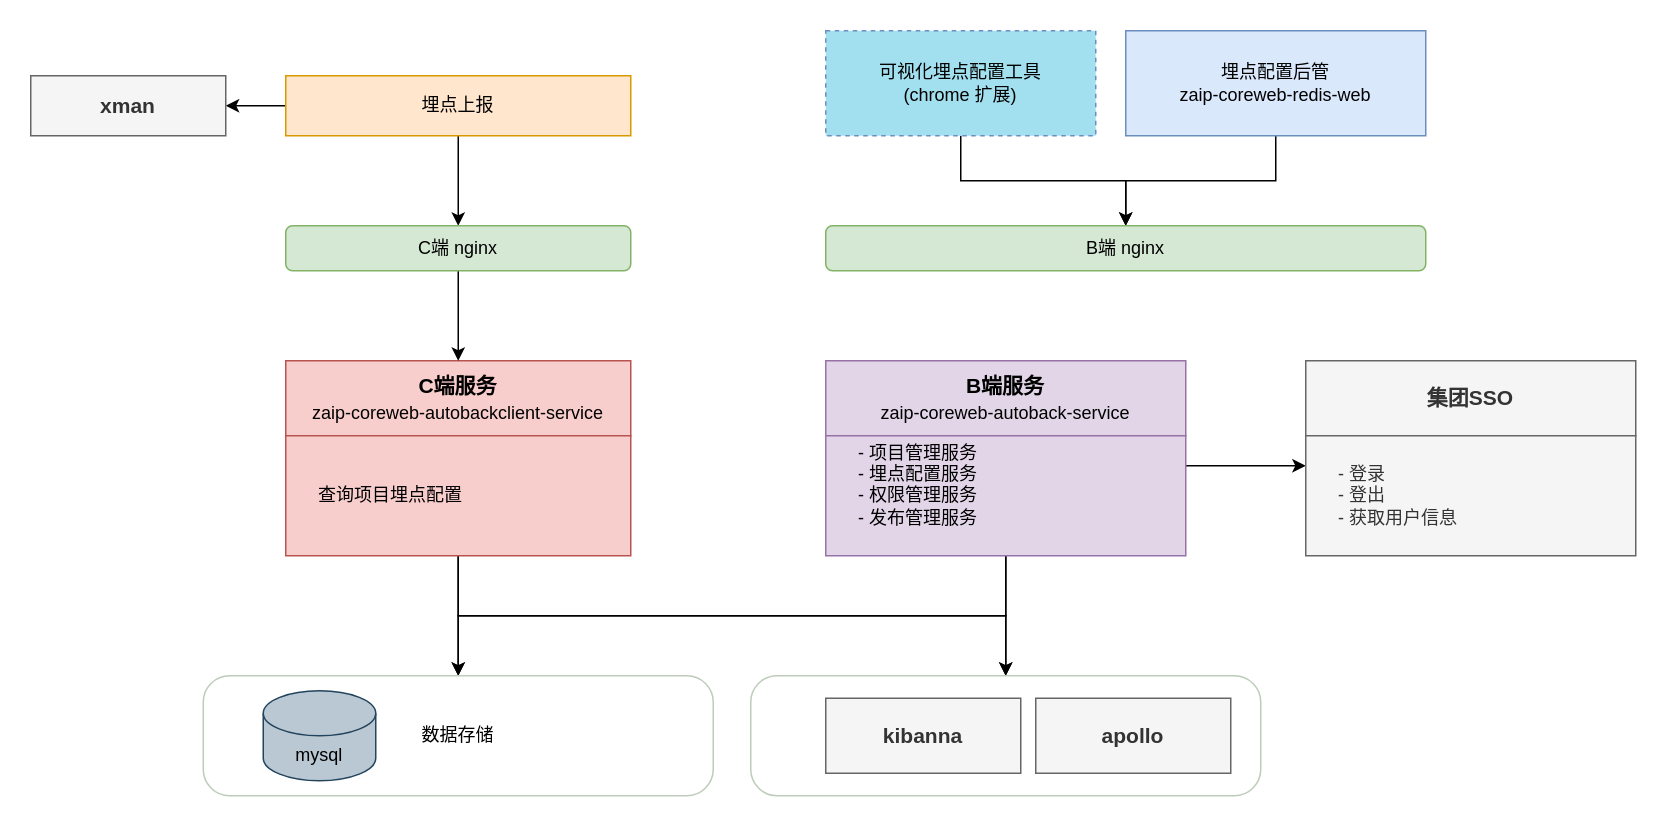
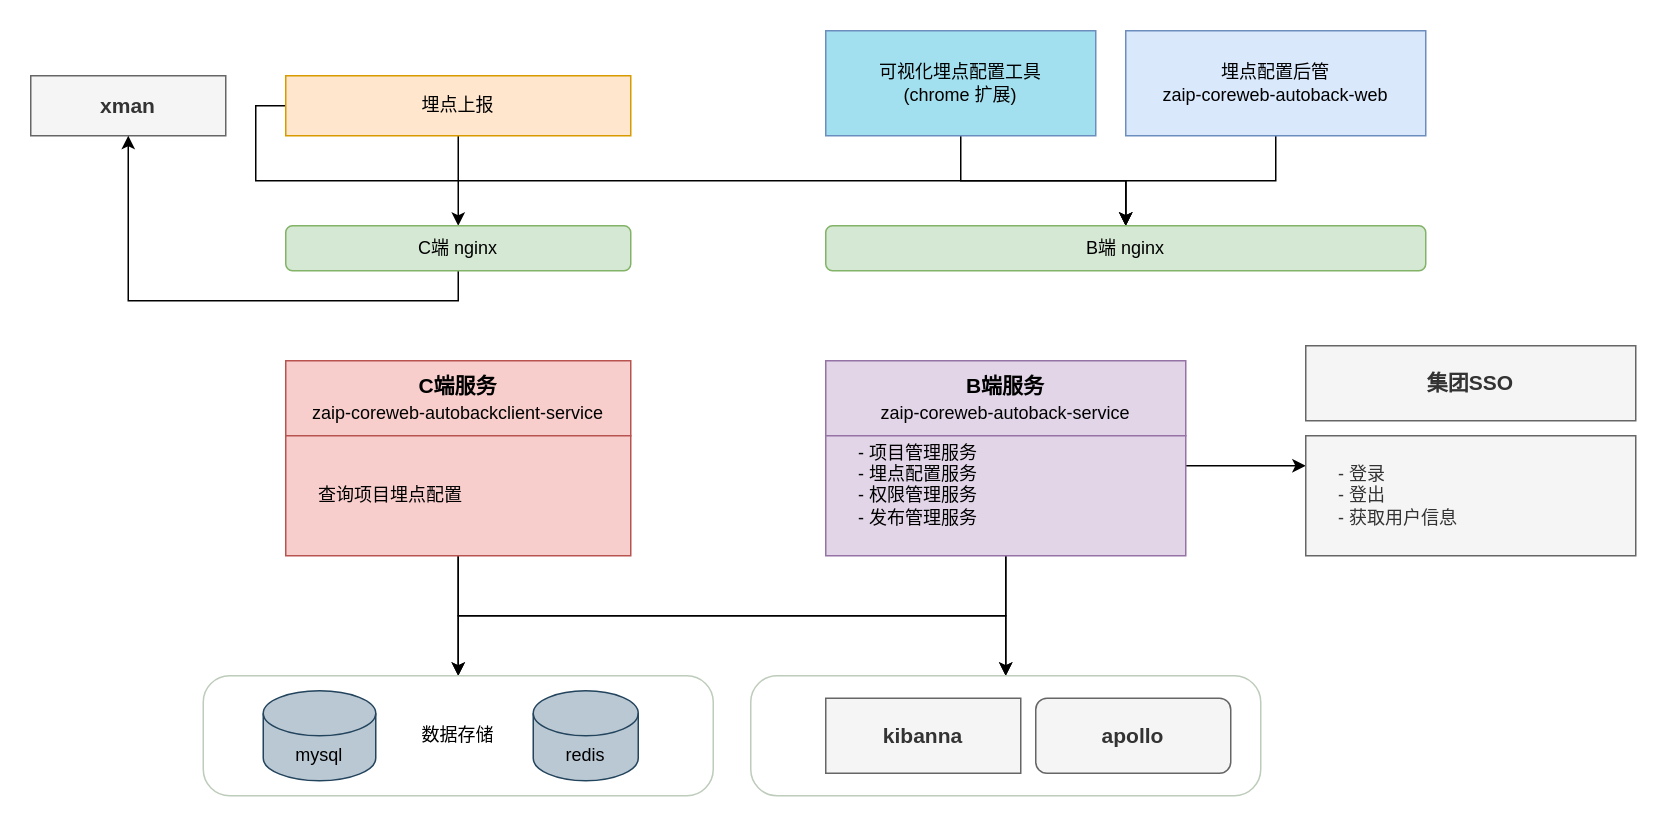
  <mxCell id="0" />
  <mxCell id="1" parent="0" />
  <mxCell id="2" style="edgeStyle=orthogonalEdgeStyle;rounded=0;orthogonalLoop=1;jettySize=auto;html=1;" edge="1" parent="1" source="3" target="20"><mxGeometry relative="1" as="geometry" /></mxCell>
- <mxCell id="3" value="可视化埋点配置工具&lt;br&gt;(chrome 扩展)" style="rounded=0;whiteSpace=wrap;html=1;fillColor=light-dark(#a3e0ef, #1d293b);strokeColor=#6c8ebf;dashed=1;" parent="1" vertex="1"><mxGeometry x="550" y="20" width="180" height="70" as="geometry" /></mxCell>
- <mxCell id="4" style="edgeStyle=orthogonalEdgeStyle;rounded=0;orthogonalLoop=1;jettySize=auto;html=1;exitX=0;exitY=0.5;exitDx=0;exitDy=0;entryX=1;entryY=0.5;entryDx=0;entryDy=0;" parent="1" source="6" target="24" edge="1"><mxGeometry relative="1" as="geometry" /></mxCell>
+ <mxCell id="3" value="可视化埋点配置工具&lt;br&gt;(chrome 扩展)" style="rounded=0;whiteSpace=wrap;html=1;fillColor=light-dark(#a3e0ef, #1d293b);strokeColor=#6c8ebf;" parent="1" vertex="1"><mxGeometry x="550" y="20" width="180" height="70" as="geometry" /></mxCell>
+ <mxCell id="4" style="edgeStyle=orthogonalEdgeStyle;rounded=0;orthogonalLoop=1;jettySize=auto;html=1;exitX=0;exitY=0.5;exitDx=0;exitDy=0;" parent="1" source="6" target="20" edge="1"><mxGeometry relative="1" as="geometry" /></mxCell>
  <mxCell id="5" style="edgeStyle=orthogonalEdgeStyle;rounded=0;orthogonalLoop=1;jettySize=auto;html=1;exitX=0.5;exitY=1;exitDx=0;exitDy=0;entryX=0.5;entryY=0;entryDx=0;entryDy=0;" edge="1" parent="1" source="6" target="29"><mxGeometry relative="1" as="geometry" /></mxCell>
  <mxCell id="6" value="埋点上报" style="rounded=0;whiteSpace=wrap;html=1;fillColor=#ffe6cc;strokeColor=#d79b00;" parent="1" vertex="1"><mxGeometry x="190" y="50" width="230" height="40" as="geometry" /></mxCell>
  <mxCell id="7" value="" style="edgeStyle=orthogonalEdgeStyle;rounded=0;orthogonalLoop=1;jettySize=auto;html=1;" edge="1" parent="1" source="8" target="20"><mxGeometry relative="1" as="geometry" /></mxCell>
- <mxCell id="8" value="埋点配置后管&lt;br&gt;zaip-coreweb-redis-web" style="rounded=0;whiteSpace=wrap;html=1;fillColor=#dae8fc;strokeColor=#6c8ebf;" parent="1" vertex="1"><mxGeometry x="750" y="20" width="200" height="70" as="geometry" /></mxCell>
+ <mxCell id="8" value="埋点配置后管&lt;br&gt;zaip-coreweb-autoback-web" style="rounded=0;whiteSpace=wrap;html=1;fillColor=#dae8fc;strokeColor=#6c8ebf;" parent="1" vertex="1"><mxGeometry x="750" y="20" width="200" height="70" as="geometry" /></mxCell>
  <mxCell id="9" value="C端服务&lt;br&gt;&lt;span style=&quot;font-size: 12px; font-weight: 400;&quot;&gt;zaip-coreweb-autobackclient-service&lt;/span&gt;" style="rounded=0;whiteSpace=wrap;html=1;fontStyle=1;fontSize=14;fillColor=#f8cecc;strokeColor=#b85450;" parent="1" vertex="1"><mxGeometry x="190" y="240" width="230" height="50" as="geometry" /></mxCell>
  <mxCell id="10" value="B端服务&lt;br style=&quot;font-size: 12px; font-weight: 400;&quot;&gt;&lt;span style=&quot;font-size: 12px; font-weight: 400;&quot;&gt;zaip-coreweb-autoback-service&lt;/span&gt;" style="rounded=0;whiteSpace=wrap;html=1;fontStyle=1;fontSize=14;fillColor=#e1d5e7;strokeColor=#9673a6;" parent="1" vertex="1"><mxGeometry x="550" y="240" width="240" height="50" as="geometry" /></mxCell>
  <mxCell id="11" style="edgeStyle=orthogonalEdgeStyle;rounded=0;orthogonalLoop=1;jettySize=auto;html=1;exitX=0.5;exitY=1;exitDx=0;exitDy=0;entryX=0.5;entryY=0;entryDx=0;entryDy=0;" parent="1" source="13" target="22" edge="1"><mxGeometry relative="1" as="geometry" /></mxCell>
  <mxCell id="12" style="edgeStyle=orthogonalEdgeStyle;rounded=0;orthogonalLoop=1;jettySize=auto;html=1;exitX=0.5;exitY=1;exitDx=0;exitDy=0;entryX=0.5;entryY=0;entryDx=0;entryDy=0;" parent="1" source="13" target="27" edge="1"><mxGeometry relative="1" as="geometry" /></mxCell>
  <mxCell id="13" value="查询项目埋点配置" style="rounded=0;whiteSpace=wrap;html=1;spacingLeft=20;fillColor=#f8cecc;strokeColor=#b85450;align=left;" parent="1" vertex="1"><mxGeometry x="190" y="290" width="230" height="80" as="geometry" /></mxCell>
  <mxCell id="14" style="edgeStyle=orthogonalEdgeStyle;rounded=0;orthogonalLoop=1;jettySize=auto;html=1;exitX=1;exitY=0.25;exitDx=0;exitDy=0;entryX=0;entryY=0.25;entryDx=0;entryDy=0;" parent="1" source="17" target="19" edge="1"><mxGeometry relative="1" as="geometry" /></mxCell>
  <mxCell id="15" style="edgeStyle=orthogonalEdgeStyle;rounded=0;orthogonalLoop=1;jettySize=auto;html=1;exitX=0.5;exitY=1;exitDx=0;exitDy=0;" parent="1" source="17" target="27" edge="1"><mxGeometry relative="1" as="geometry" /></mxCell>
  <mxCell id="16" style="edgeStyle=orthogonalEdgeStyle;rounded=0;orthogonalLoop=1;jettySize=auto;html=1;exitX=0.5;exitY=1;exitDx=0;exitDy=0;entryX=0.5;entryY=0;entryDx=0;entryDy=0;" parent="1" source="17" target="22" edge="1"><mxGeometry relative="1" as="geometry" /></mxCell>
  <mxCell id="17" value="- 项目管理服务&lt;br&gt;- 埋点配置服务&lt;br&gt;- 权限管理服务&lt;br&gt;- 发布管理服务&lt;div&gt;&lt;br&gt;&lt;/div&gt;" style="rounded=0;whiteSpace=wrap;html=1;align=left;spacingLeft=20;fillColor=#e1d5e7;strokeColor=#9673a6;" parent="1" vertex="1"><mxGeometry x="550" y="290" width="240" height="80" as="geometry" /></mxCell>
- <mxCell id="18" value="集团SSO" style="rounded=0;whiteSpace=wrap;html=1;fontStyle=1;fontSize=14;fillColor=#f5f5f5;fontColor=#333333;strokeColor=#666666;" parent="1" vertex="1"><mxGeometry x="870" y="240" width="220" height="50" as="geometry" /></mxCell>
+ <mxCell id="18" value="集团SSO" style="rounded=0;whiteSpace=wrap;html=1;fontStyle=1;fontSize=14;fillColor=#f5f5f5;fontColor=#333333;strokeColor=#666666;" parent="1" vertex="1"><mxGeometry x="870" y="230" width="220" height="50" as="geometry" /></mxCell>
  <mxCell id="19" value="&lt;div&gt;- 登录&lt;br&gt;- 登出&lt;br&gt;- 获取用户信息&lt;/div&gt;" style="rounded=0;whiteSpace=wrap;html=1;align=left;spacingLeft=20;fillColor=#f5f5f5;fontColor=#333333;strokeColor=#666666;" parent="1" vertex="1"><mxGeometry x="870" y="290" width="220" height="80" as="geometry" /></mxCell>
  <mxCell id="20" value="B端 nginx" style="rounded=1;whiteSpace=wrap;html=1;fillColor=#d5e8d4;strokeColor=#82b366;glass=0;shadow=0;imageAspect=1;movable=1;resizable=1;rotatable=1;deletable=1;gradientColor=none;editable=1;locked=0;connectable=1;rotation=0;" parent="1" vertex="1"><mxGeometry x="550" y="150" width="400" height="30" as="geometry" /></mxCell>
+ <mxCell id="21" value="redis" style="shape=cylinder3;whiteSpace=wrap;html=1;boundedLbl=1;backgroundOutline=1;size=15;fillColor=#bac8d3;strokeColor=#23445d;" parent="1" vertex="1"><mxGeometry x="355" y="460" width="70" height="60" as="geometry" /></mxCell>
  <mxCell id="22" value="数据存储" style="rounded=1;whiteSpace=wrap;html=1;fillColor=none;arcSize=22;strokeColor=light-dark(#beccbb, #ededed);" parent="1" vertex="1"><mxGeometry x="135" y="450" width="340" height="80" as="geometry" /></mxCell>
  <mxCell id="23" value="mysql" style="shape=cylinder3;whiteSpace=wrap;html=1;boundedLbl=1;backgroundOutline=1;size=15;fillColor=#bac8d3;strokeColor=#23445d;" parent="1" vertex="1"><mxGeometry x="175" y="460" width="75" height="60" as="geometry" /></mxCell>
  <mxCell id="24" value="xman" style="rounded=0;whiteSpace=wrap;html=1;fontStyle=1;fontSize=14;fillColor=#f5f5f5;fontColor=#333333;strokeColor=#666666;" parent="1" vertex="1"><mxGeometry x="20" y="50" width="130" height="40" as="geometry" /></mxCell>
  <mxCell id="25" value="kibanna" style="rounded=0;whiteSpace=wrap;html=1;fontStyle=1;fontSize=14;fillColor=#f5f5f5;fontColor=#333333;strokeColor=#666666;" parent="1" vertex="1"><mxGeometry x="550" y="465" width="130" height="50" as="geometry" /></mxCell>
- <mxCell id="26" value="apollo" style="rounded=0;whiteSpace=wrap;html=1;fontStyle=1;fontSize=14;fillColor=#f5f5f5;fontColor=#333333;strokeColor=#666666;" parent="1" vertex="1"><mxGeometry x="690" y="465" width="130" height="50" as="geometry" /></mxCell>
+ <mxCell id="26" value="apollo" style="whiteSpace=wrap;html=1;fontStyle=1;fontSize=14;fillColor=#f5f5f5;fontColor=#333333;strokeColor=#666666;rounded=1;" parent="1" vertex="1"><mxGeometry x="690" y="465" width="130" height="50" as="geometry" /></mxCell>
  <mxCell id="27" value="" style="rounded=1;whiteSpace=wrap;html=1;fillColor=none;arcSize=22;strokeColor=light-dark(#beccbb, #ededed);" parent="1" vertex="1"><mxGeometry x="500" y="450" width="340" height="80" as="geometry" /></mxCell>
- <mxCell id="28" style="edgeStyle=orthogonalEdgeStyle;rounded=0;orthogonalLoop=1;jettySize=auto;html=1;exitX=0.5;exitY=1;exitDx=0;exitDy=0;entryX=0.5;entryY=0;entryDx=0;entryDy=0;" edge="1" parent="1" source="29" target="9"><mxGeometry relative="1" as="geometry" /></mxCell>
+ <mxCell id="28" style="edgeStyle=orthogonalEdgeStyle;rounded=0;orthogonalLoop=1;jettySize=auto;html=1;exitX=0.5;exitY=1;exitDx=0;exitDy=0;" edge="1" parent="1" source="29" target="24"><mxGeometry relative="1" as="geometry" /></mxCell>
  <mxCell id="29" value="C端 nginx" style="rounded=1;whiteSpace=wrap;html=1;fillColor=#d5e8d4;strokeColor=#82b366;glass=0;shadow=0;imageAspect=1;movable=1;resizable=1;rotatable=1;deletable=1;gradientColor=none;editable=1;locked=0;connectable=1;rotation=0;" vertex="1" parent="1"><mxGeometry x="190" y="150" width="230" height="30" as="geometry" /></mxCell>
